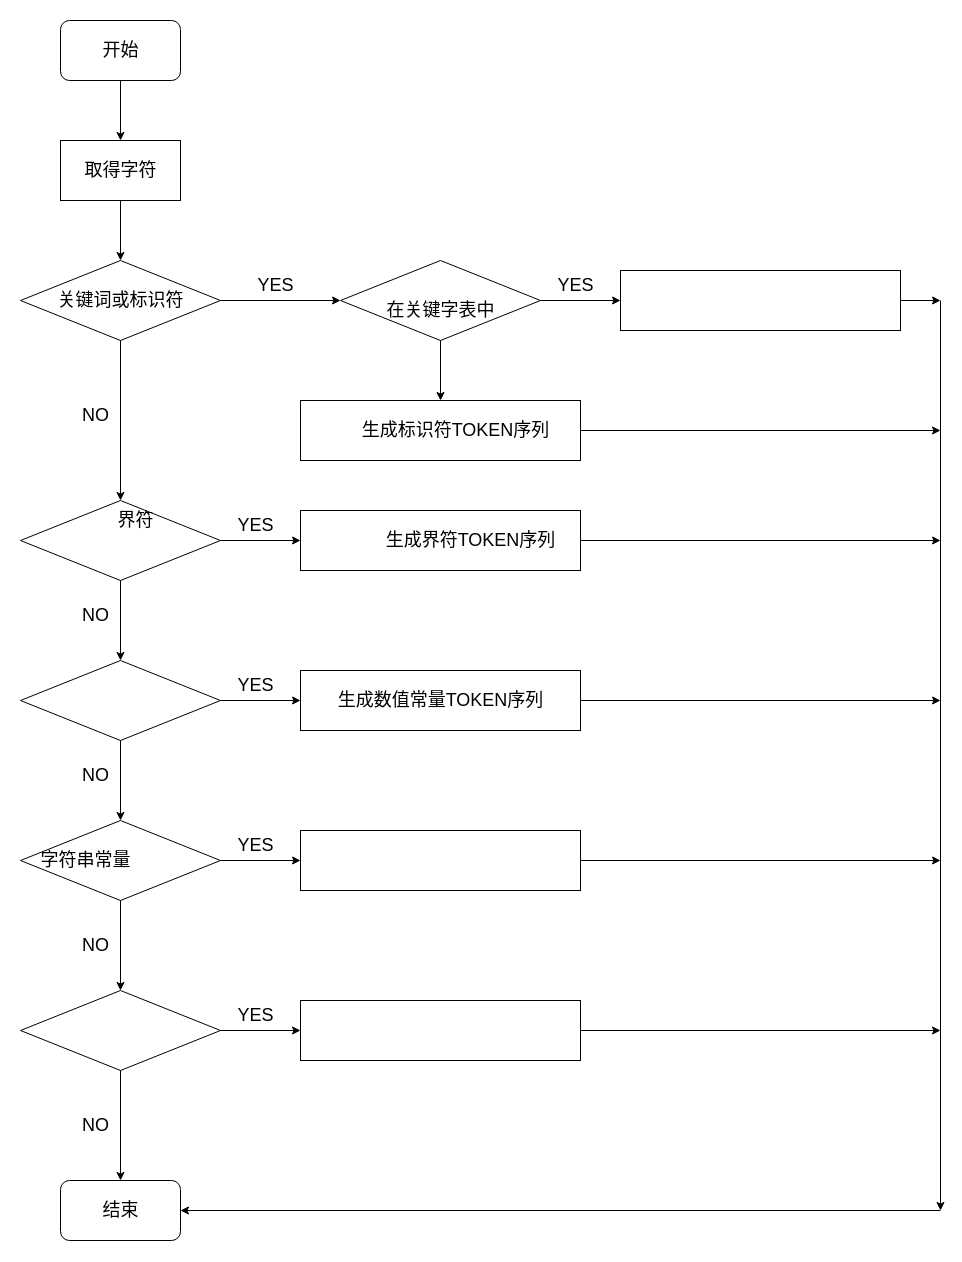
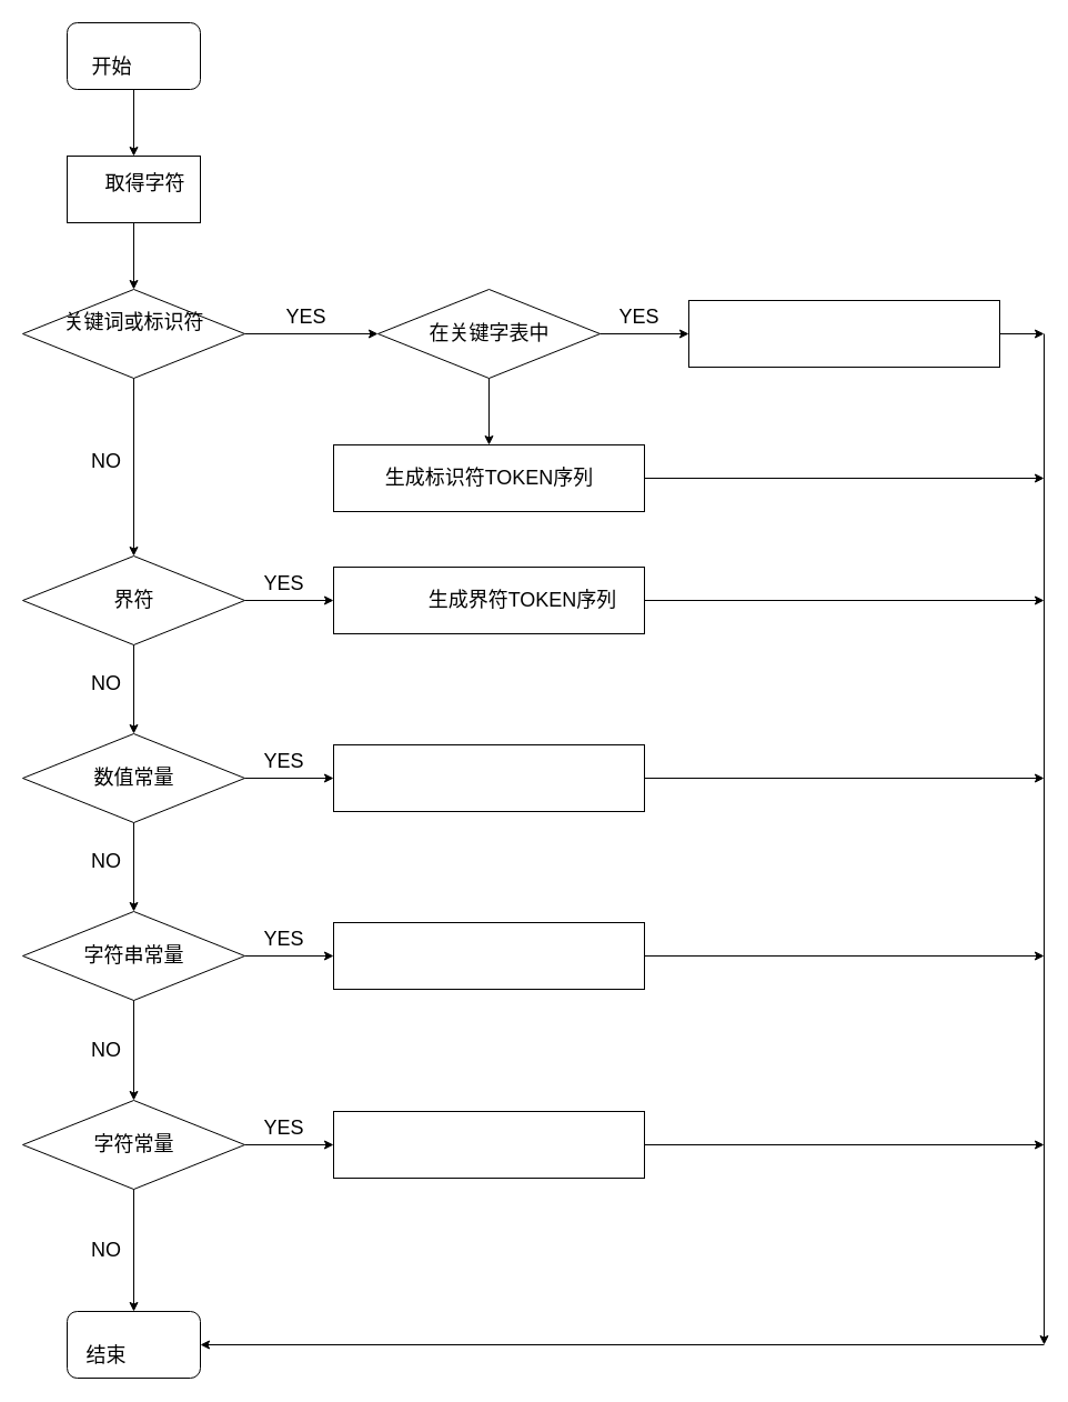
  <mxCell id="0" />
  <mxCell id="1" parent="0" />
  <mxCell id="2" value="" style="rounded=1;whiteSpace=wrap;html=1;" vertex="1" parent="1"><mxGeometry x="60" y="20" width="120" height="60" as="geometry" /></mxCell>
- <mxCell id="3" value="&lt;font style=&quot;font-size: 18px&quot;&gt;开始&lt;br&gt;&lt;/font&gt;" style="text;html=1;resizable=0;autosize=1;align=center;verticalAlign=middle;points=[];fillColor=none;strokeColor=none;rounded=0;" vertex="1" parent="1"><mxGeometry x="95" y="40" width="50" height="20" as="geometry" /></mxCell>
+ <mxCell id="3" value="&lt;font style=&quot;font-size: 18px&quot;&gt;开始&lt;br&gt;&lt;/font&gt;" style="text;html=1;resizable=0;autosize=1;align=center;verticalAlign=middle;points=[];fillColor=none;strokeColor=none;rounded=0;" vertex="1" parent="1"><mxGeometry x="75" y="50" width="50" height="20" as="geometry" /></mxCell>
  <mxCell id="4" value="" style="rounded=0;whiteSpace=wrap;html=1;fontSize=18;" vertex="1" parent="1"><mxGeometry x="60" y="140" width="120" height="60" as="geometry" /></mxCell>
- <mxCell id="5" value="取得字符" style="text;html=1;resizable=0;autosize=1;align=center;verticalAlign=middle;points=[];fillColor=none;strokeColor=none;rounded=0;fontSize=18;" vertex="1" parent="1"><mxGeometry x="75" y="155" width="90" height="30" as="geometry" /></mxCell>
+ <mxCell id="5" value="取得字符" style="text;html=1;resizable=0;autosize=1;align=center;verticalAlign=middle;points=[];fillColor=none;strokeColor=none;rounded=0;fontSize=18;" vertex="1" parent="1"><mxGeometry x="85" y="150" width="90" height="30" as="geometry" /></mxCell>
  <mxCell id="6" value="" style="rhombus;whiteSpace=wrap;html=1;fontSize=18;" vertex="1" parent="1"><mxGeometry x="20" y="260" width="200" height="80" as="geometry" /></mxCell>
- <mxCell id="7" value="关键词或标识符" style="text;html=1;resizable=0;autosize=1;align=center;verticalAlign=middle;points=[];fillColor=none;strokeColor=none;rounded=0;fontSize=18;" vertex="1" parent="1"><mxGeometry x="50" y="285" width="140" height="30" as="geometry" /></mxCell>
+ <mxCell id="7" value="关键词或标识符" style="text;html=1;resizable=0;autosize=1;align=center;verticalAlign=middle;points=[];fillColor=none;strokeColor=none;rounded=0;fontSize=18;" vertex="1" parent="1"><mxGeometry x="50" y="275" width="140" height="30" as="geometry" /></mxCell>
  <mxCell id="8" value="" style="rhombus;whiteSpace=wrap;html=1;fontSize=18;" vertex="1" parent="1"><mxGeometry x="340" y="260" width="200" height="80" as="geometry" /></mxCell>
- <mxCell id="9" value="在关键字表中" style="text;html=1;resizable=0;autosize=1;align=center;verticalAlign=middle;points=[];fillColor=none;strokeColor=none;rounded=0;fontSize=18;" vertex="1" parent="1"><mxGeometry x="380" y="295" width="120" height="30" as="geometry" /></mxCell>
+ <mxCell id="9" value="在关键字表中" style="text;html=1;resizable=0;autosize=1;align=center;verticalAlign=middle;points=[];fillColor=none;strokeColor=none;rounded=0;fontSize=18;" vertex="1" parent="1"><mxGeometry x="380" y="285" width="120" height="30" as="geometry" /></mxCell>
  <mxCell id="10" value="" style="rhombus;whiteSpace=wrap;html=1;fontSize=18;" vertex="1" parent="1"><mxGeometry x="20" y="500" width="200" height="80" as="geometry" /></mxCell>
- <mxCell id="11" value="界符" style="text;html=1;resizable=0;autosize=1;align=center;verticalAlign=middle;points=[];fillColor=none;strokeColor=none;rounded=0;fontSize=18;" vertex="1" parent="1"><mxGeometry x="110" y="505" width="50" height="30" as="geometry" /></mxCell>
+ <mxCell id="11" value="界符" style="text;html=1;resizable=0;autosize=1;align=center;verticalAlign=middle;points=[];fillColor=none;strokeColor=none;rounded=0;fontSize=18;" vertex="1" parent="1"><mxGeometry x="95" y="525" width="50" height="30" as="geometry" /></mxCell>
  <mxCell id="12" value="" style="rhombus;whiteSpace=wrap;html=1;fontSize=18;" vertex="1" parent="1"><mxGeometry x="20" y="660" width="200" height="80" as="geometry" /></mxCell>
+ <mxCell id="13" value="数值常量" style="text;html=1;resizable=0;autosize=1;align=center;verticalAlign=middle;points=[];fillColor=none;strokeColor=none;rounded=0;fontSize=18;" vertex="1" parent="1"><mxGeometry x="75" y="685" width="90" height="30" as="geometry" /></mxCell>
  <mxCell id="14" value="" style="rhombus;whiteSpace=wrap;html=1;fontSize=18;" vertex="1" parent="1"><mxGeometry x="20" y="820" width="200" height="80" as="geometry" /></mxCell>
- <mxCell id="15" value="字符串常量" style="text;html=1;resizable=0;autosize=1;align=center;verticalAlign=middle;points=[];fillColor=none;strokeColor=none;rounded=0;fontSize=18;" vertex="1" parent="1"><mxGeometry x="30" y="845" width="110" height="30" as="geometry" /></mxCell>
+ <mxCell id="15" value="字符串常量" style="text;html=1;resizable=0;autosize=1;align=center;verticalAlign=middle;points=[];fillColor=none;strokeColor=none;rounded=0;fontSize=18;" vertex="1" parent="1"><mxGeometry x="65" y="845" width="110" height="30" as="geometry" /></mxCell>
  <mxCell id="16" value="" style="rhombus;whiteSpace=wrap;html=1;fontSize=18;" vertex="1" parent="1"><mxGeometry x="20" y="990" width="200" height="80" as="geometry" /></mxCell>
+ <mxCell id="17" value="字符常量" style="text;html=1;resizable=0;autosize=1;align=center;verticalAlign=middle;points=[];fillColor=none;strokeColor=none;rounded=0;fontSize=18;" vertex="1" parent="1"><mxGeometry x="75" y="1015" width="90" height="30" as="geometry" /></mxCell>
  <mxCell id="18" value="" style="rounded=0;whiteSpace=wrap;html=1;fontSize=18;" vertex="1" parent="1"><mxGeometry x="620" y="270" width="280" height="60" as="geometry" /></mxCell>
  <mxCell id="19" value="" style="rounded=0;whiteSpace=wrap;html=1;fontSize=18;" vertex="1" parent="1"><mxGeometry x="300" y="400" width="280" height="60" as="geometry" /></mxCell>
- <mxCell id="20" value="生成标识符TOKEN序列" style="text;html=1;resizable=0;autosize=1;align=center;verticalAlign=middle;points=[];fillColor=none;strokeColor=none;rounded=0;fontSize=18;" vertex="1" parent="1"><mxGeometry x="355" y="415" width="200" height="30" as="geometry" /></mxCell>
+ <mxCell id="20" value="生成标识符TOKEN序列" style="text;html=1;resizable=0;autosize=1;align=center;verticalAlign=middle;points=[];fillColor=none;strokeColor=none;rounded=0;fontSize=18;" vertex="1" parent="1"><mxGeometry x="340" y="415" width="200" height="30" as="geometry" /></mxCell>
  <mxCell id="21" value="" style="rounded=0;whiteSpace=wrap;html=1;fontSize=18;" vertex="1" parent="1"><mxGeometry x="300" y="670" width="280" height="60" as="geometry" /></mxCell>
- <mxCell id="22" value="生成数值常量TOKEN序列" style="text;html=1;resizable=0;autosize=1;align=center;verticalAlign=middle;points=[];fillColor=none;strokeColor=none;rounded=0;fontSize=18;" vertex="1" parent="1"><mxGeometry x="330" y="685" width="220" height="30" as="geometry" /></mxCell>
  <mxCell id="23" value="" style="rounded=0;whiteSpace=wrap;html=1;fontSize=18;" vertex="1" parent="1"><mxGeometry x="300" y="830" width="280" height="60" as="geometry" /></mxCell>
  <mxCell id="24" value="" style="rounded=0;whiteSpace=wrap;html=1;fontSize=18;" vertex="1" parent="1"><mxGeometry x="300" y="1000" width="280" height="60" as="geometry" /></mxCell>
  <mxCell id="25" value="" style="rounded=0;whiteSpace=wrap;html=1;fontSize=18;" vertex="1" parent="1"><mxGeometry x="300" y="510" width="280" height="60" as="geometry" /></mxCell>
  <mxCell id="26" value="生成界符TOKEN序列" style="text;html=1;resizable=0;autosize=1;align=center;verticalAlign=middle;points=[];fillColor=none;strokeColor=none;rounded=0;fontSize=18;" vertex="1" parent="1"><mxGeometry x="375" y="525" width="190" height="30" as="geometry" /></mxCell>
  <mxCell id="27" value="" style="rounded=1;whiteSpace=wrap;html=1;" vertex="1" parent="1"><mxGeometry x="60" y="1180" width="120" height="60" as="geometry" /></mxCell>
- <mxCell id="28" value="&lt;font style=&quot;font-size: 18px&quot;&gt;结束&lt;br&gt;&lt;/font&gt;" style="text;html=1;resizable=0;autosize=1;align=center;verticalAlign=middle;points=[];fillColor=none;strokeColor=none;rounded=0;" vertex="1" parent="1"><mxGeometry x="95" y="1200" width="50" height="20" as="geometry" /></mxCell>
+ <mxCell id="28" value="&lt;font style=&quot;font-size: 18px&quot;&gt;结束&lt;br&gt;&lt;/font&gt;" style="text;html=1;resizable=0;autosize=1;align=center;verticalAlign=middle;points=[];fillColor=none;strokeColor=none;rounded=0;" vertex="1" parent="1"><mxGeometry x="70" y="1210" width="50" height="20" as="geometry" /></mxCell>
  <mxCell id="29" value="" style="endArrow=classic;html=1;rounded=0;fontSize=18;exitX=0.5;exitY=1;exitDx=0;exitDy=0;entryX=0.5;entryY=0;entryDx=0;entryDy=0;" edge="1" parent="1" source="2" target="4"><mxGeometry width="50" height="50" relative="1" as="geometry"><mxPoint x="180" y="100" as="sourcePoint" /><mxPoint x="230" y="50" as="targetPoint" /></mxGeometry></mxCell>
  <mxCell id="30" value="" style="endArrow=classic;html=1;rounded=0;fontSize=18;exitX=0.5;exitY=1;exitDx=0;exitDy=0;entryX=0.5;entryY=0;entryDx=0;entryDy=0;" edge="1" parent="1" source="4" target="6"><mxGeometry width="50" height="50" relative="1" as="geometry"><mxPoint x="270" y="110" as="sourcePoint" /><mxPoint x="320" y="60" as="targetPoint" /></mxGeometry></mxCell>
  <mxCell id="31" value="" style="endArrow=classic;html=1;rounded=0;fontSize=18;exitX=0.5;exitY=1;exitDx=0;exitDy=0;entryX=0.5;entryY=0;entryDx=0;entryDy=0;" edge="1" parent="1" source="6" target="10"><mxGeometry width="50" height="50" relative="1" as="geometry"><mxPoint x="200" y="360" as="sourcePoint" /><mxPoint x="250" y="310" as="targetPoint" /></mxGeometry></mxCell>
  <mxCell id="32" value="" style="endArrow=classic;html=1;rounded=0;fontSize=18;exitX=1;exitY=0.5;exitDx=0;exitDy=0;" edge="1" parent="1" source="6" target="8"><mxGeometry width="50" height="50" relative="1" as="geometry"><mxPoint x="290" y="130" as="sourcePoint" /><mxPoint x="340" y="80" as="targetPoint" /></mxGeometry></mxCell>
  <mxCell id="33" value="" style="endArrow=classic;html=1;rounded=0;fontSize=18;exitX=1;exitY=0.5;exitDx=0;exitDy=0;entryX=0;entryY=0.5;entryDx=0;entryDy=0;" edge="1" parent="1" source="8" target="18"><mxGeometry width="50" height="50" relative="1" as="geometry"><mxPoint x="340" y="140" as="sourcePoint" /><mxPoint x="390" y="90" as="targetPoint" /></mxGeometry></mxCell>
  <mxCell id="34" value="" style="endArrow=classic;html=1;rounded=0;fontSize=18;exitX=0.5;exitY=1;exitDx=0;exitDy=0;entryX=0.5;entryY=0;entryDx=0;entryDy=0;" edge="1" parent="1" source="8" target="19"><mxGeometry width="50" height="50" relative="1" as="geometry"><mxPoint x="640" y="470" as="sourcePoint" /><mxPoint x="690" y="420" as="targetPoint" /></mxGeometry></mxCell>
  <mxCell id="35" value="" style="endArrow=classic;html=1;rounded=0;fontSize=18;exitX=1;exitY=0.5;exitDx=0;exitDy=0;" edge="1" parent="1" source="10"><mxGeometry width="50" height="50" relative="1" as="geometry"><mxPoint x="680" y="570" as="sourcePoint" /><mxPoint x="300" y="540" as="targetPoint" /></mxGeometry></mxCell>
  <mxCell id="36" value="" style="endArrow=classic;html=1;rounded=0;fontSize=18;exitX=0.5;exitY=1;exitDx=0;exitDy=0;entryX=0.5;entryY=0;entryDx=0;entryDy=0;" edge="1" parent="1" source="10" target="12"><mxGeometry width="50" height="50" relative="1" as="geometry"><mxPoint x="120" y="650" as="sourcePoint" /><mxPoint x="720" y="450" as="targetPoint" /></mxGeometry></mxCell>
  <mxCell id="37" value="" style="endArrow=classic;html=1;rounded=0;fontSize=18;exitX=1;exitY=0.5;exitDx=0;exitDy=0;entryX=0;entryY=0.5;entryDx=0;entryDy=0;" edge="1" parent="1" source="12" target="21"><mxGeometry width="50" height="50" relative="1" as="geometry"><mxPoint x="720" y="510" as="sourcePoint" /><mxPoint x="770" y="460" as="targetPoint" /></mxGeometry></mxCell>
  <mxCell id="38" value="" style="endArrow=classic;html=1;rounded=0;fontSize=18;exitX=0.5;exitY=1;exitDx=0;exitDy=0;entryX=0.5;entryY=0;entryDx=0;entryDy=0;" edge="1" parent="1" source="12" target="14"><mxGeometry width="50" height="50" relative="1" as="geometry"><mxPoint x="180" y="760" as="sourcePoint" /><mxPoint x="230" y="710" as="targetPoint" /></mxGeometry></mxCell>
  <mxCell id="39" value="" style="endArrow=classic;html=1;rounded=0;fontSize=18;exitX=1;exitY=0.5;exitDx=0;exitDy=0;entryX=0;entryY=0.5;entryDx=0;entryDy=0;" edge="1" parent="1" source="14" target="23"><mxGeometry width="50" height="50" relative="1" as="geometry"><mxPoint x="260" y="780" as="sourcePoint" /><mxPoint x="310" y="730" as="targetPoint" /></mxGeometry></mxCell>
  <mxCell id="40" value="" style="endArrow=classic;html=1;rounded=0;fontSize=18;exitX=0.5;exitY=1;exitDx=0;exitDy=0;entryX=0.5;entryY=0;entryDx=0;entryDy=0;" edge="1" parent="1" source="14" target="16"><mxGeometry width="50" height="50" relative="1" as="geometry"><mxPoint x="230" y="910" as="sourcePoint" /><mxPoint x="280" y="860" as="targetPoint" /></mxGeometry></mxCell>
  <mxCell id="41" value="" style="endArrow=classic;html=1;rounded=0;fontSize=18;exitX=1;exitY=0.5;exitDx=0;exitDy=0;entryX=0;entryY=0.5;entryDx=0;entryDy=0;" edge="1" parent="1" source="16" target="24"><mxGeometry width="50" height="50" relative="1" as="geometry"><mxPoint x="230" y="930" as="sourcePoint" /><mxPoint x="280" y="880" as="targetPoint" /></mxGeometry></mxCell>
  <mxCell id="42" value="" style="endArrow=classic;html=1;rounded=0;fontSize=18;exitX=0.5;exitY=1;exitDx=0;exitDy=0;entryX=0.5;entryY=0;entryDx=0;entryDy=0;" edge="1" parent="1" source="16" target="27"><mxGeometry width="50" height="50" relative="1" as="geometry"><mxPoint x="240" y="1060" as="sourcePoint" /><mxPoint x="290" y="1010" as="targetPoint" /></mxGeometry></mxCell>
  <mxCell id="43" value="" style="endArrow=classic;html=1;rounded=0;fontSize=18;exitX=1;exitY=0.5;exitDx=0;exitDy=0;" edge="1" parent="1" source="18"><mxGeometry width="50" height="50" relative="1" as="geometry"><mxPoint x="790" y="560" as="sourcePoint" /><mxPoint x="940" y="300" as="targetPoint" /></mxGeometry></mxCell>
  <mxCell id="44" value="" style="endArrow=classic;html=1;rounded=0;fontSize=18;" edge="1" parent="1"><mxGeometry width="50" height="50" relative="1" as="geometry"><mxPoint x="940" y="300" as="sourcePoint" /><mxPoint x="940" y="1210" as="targetPoint" /></mxGeometry></mxCell>
  <mxCell id="45" value="" style="endArrow=classic;html=1;rounded=0;fontSize=18;entryX=1;entryY=0.5;entryDx=0;entryDy=0;" edge="1" parent="1" target="27"><mxGeometry width="50" height="50" relative="1" as="geometry"><mxPoint x="940" y="1210" as="sourcePoint" /><mxPoint x="740" y="1090" as="targetPoint" /></mxGeometry></mxCell>
  <mxCell id="46" value="" style="endArrow=classic;html=1;rounded=0;fontSize=18;exitX=1;exitY=0.5;exitDx=0;exitDy=0;" edge="1" parent="1" source="24"><mxGeometry width="50" height="50" relative="1" as="geometry"><mxPoint x="660" y="850" as="sourcePoint" /><mxPoint x="940" y="1030" as="targetPoint" /></mxGeometry></mxCell>
  <mxCell id="47" value="" style="endArrow=classic;html=1;rounded=0;fontSize=18;exitX=1;exitY=0.5;exitDx=0;exitDy=0;" edge="1" parent="1" source="23"><mxGeometry width="50" height="50" relative="1" as="geometry"><mxPoint x="700" y="830" as="sourcePoint" /><mxPoint x="940" y="860" as="targetPoint" /></mxGeometry></mxCell>
  <mxCell id="48" value="" style="endArrow=classic;html=1;rounded=0;fontSize=18;exitX=1;exitY=0.5;exitDx=0;exitDy=0;" edge="1" parent="1" source="21"><mxGeometry width="50" height="50" relative="1" as="geometry"><mxPoint x="740" y="710" as="sourcePoint" /><mxPoint x="940" y="700" as="targetPoint" /></mxGeometry></mxCell>
  <mxCell id="49" value="" style="endArrow=classic;html=1;rounded=0;fontSize=18;exitX=1;exitY=0.5;exitDx=0;exitDy=0;" edge="1" parent="1" source="25"><mxGeometry width="50" height="50" relative="1" as="geometry"><mxPoint x="680" y="550" as="sourcePoint" /><mxPoint x="940" y="540" as="targetPoint" /></mxGeometry></mxCell>
  <mxCell id="50" value="" style="endArrow=classic;html=1;rounded=0;fontSize=18;exitX=1;exitY=0.5;exitDx=0;exitDy=0;" edge="1" parent="1" source="19"><mxGeometry width="50" height="50" relative="1" as="geometry"><mxPoint x="700" y="430" as="sourcePoint" /><mxPoint x="940" y="430" as="targetPoint" /></mxGeometry></mxCell>
  <mxCell id="51" value="YES" style="text;html=1;resizable=0;autosize=1;align=center;verticalAlign=middle;points=[];fillColor=none;strokeColor=none;rounded=0;fontSize=18;" vertex="1" parent="1"><mxGeometry x="250" y="270" width="50" height="30" as="geometry" /></mxCell>
  <mxCell id="52" value="YES" style="text;html=1;resizable=0;autosize=1;align=center;verticalAlign=middle;points=[];fillColor=none;strokeColor=none;rounded=0;fontSize=18;" vertex="1" parent="1"><mxGeometry x="550" y="270" width="50" height="30" as="geometry" /></mxCell>
  <mxCell id="53" value="YES" style="text;html=1;resizable=0;autosize=1;align=center;verticalAlign=middle;points=[];fillColor=none;strokeColor=none;rounded=0;fontSize=18;" vertex="1" parent="1"><mxGeometry x="230" y="510" width="50" height="30" as="geometry" /></mxCell>
  <mxCell id="54" value="YES" style="text;html=1;resizable=0;autosize=1;align=center;verticalAlign=middle;points=[];fillColor=none;strokeColor=none;rounded=0;fontSize=18;" vertex="1" parent="1"><mxGeometry x="230" y="670" width="50" height="30" as="geometry" /></mxCell>
  <mxCell id="55" value="YES" style="text;html=1;resizable=0;autosize=1;align=center;verticalAlign=middle;points=[];fillColor=none;strokeColor=none;rounded=0;fontSize=18;" vertex="1" parent="1"><mxGeometry x="230" y="830" width="50" height="30" as="geometry" /></mxCell>
  <mxCell id="56" value="YES" style="text;html=1;resizable=0;autosize=1;align=center;verticalAlign=middle;points=[];fillColor=none;strokeColor=none;rounded=0;fontSize=18;" vertex="1" parent="1"><mxGeometry x="230" y="1000" width="50" height="30" as="geometry" /></mxCell>
  <mxCell id="57" value="NO" style="text;html=1;resizable=0;autosize=1;align=center;verticalAlign=middle;points=[];fillColor=none;strokeColor=none;rounded=0;fontSize=18;" vertex="1" parent="1"><mxGeometry x="75" y="400" width="40" height="30" as="geometry" /></mxCell>
  <mxCell id="58" value="NO" style="text;html=1;resizable=0;autosize=1;align=center;verticalAlign=middle;points=[];fillColor=none;strokeColor=none;rounded=0;fontSize=18;" vertex="1" parent="1"><mxGeometry x="75" y="600" width="40" height="30" as="geometry" /></mxCell>
  <mxCell id="59" value="NO" style="text;html=1;resizable=0;autosize=1;align=center;verticalAlign=middle;points=[];fillColor=none;strokeColor=none;rounded=0;fontSize=18;" vertex="1" parent="1"><mxGeometry x="75" y="760" width="40" height="30" as="geometry" /></mxCell>
  <mxCell id="60" value="NO" style="text;html=1;resizable=0;autosize=1;align=center;verticalAlign=middle;points=[];fillColor=none;strokeColor=none;rounded=0;fontSize=18;" vertex="1" parent="1"><mxGeometry x="75" y="930" width="40" height="30" as="geometry" /></mxCell>
  <mxCell id="61" value="NO" style="text;html=1;resizable=0;autosize=1;align=center;verticalAlign=middle;points=[];fillColor=none;strokeColor=none;rounded=0;fontSize=18;" vertex="1" parent="1"><mxGeometry x="75" y="1110" width="40" height="30" as="geometry" /></mxCell>
